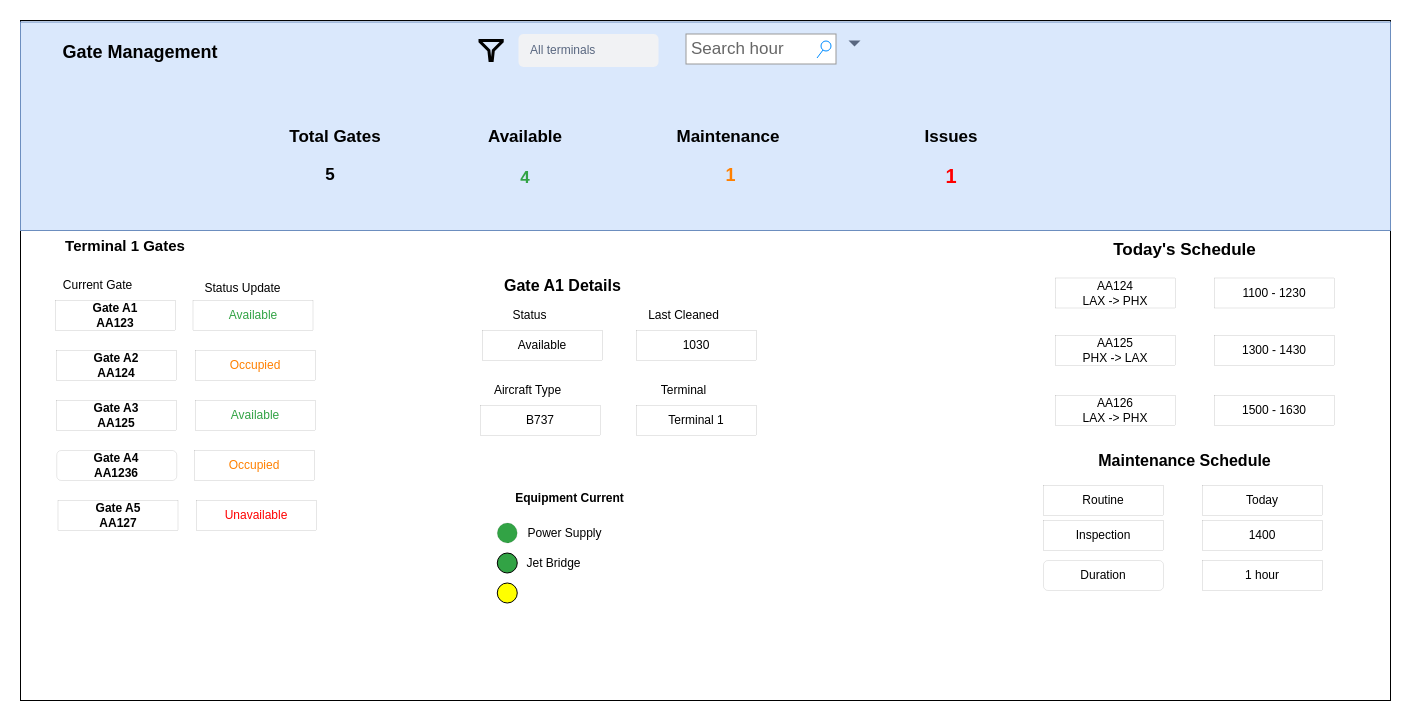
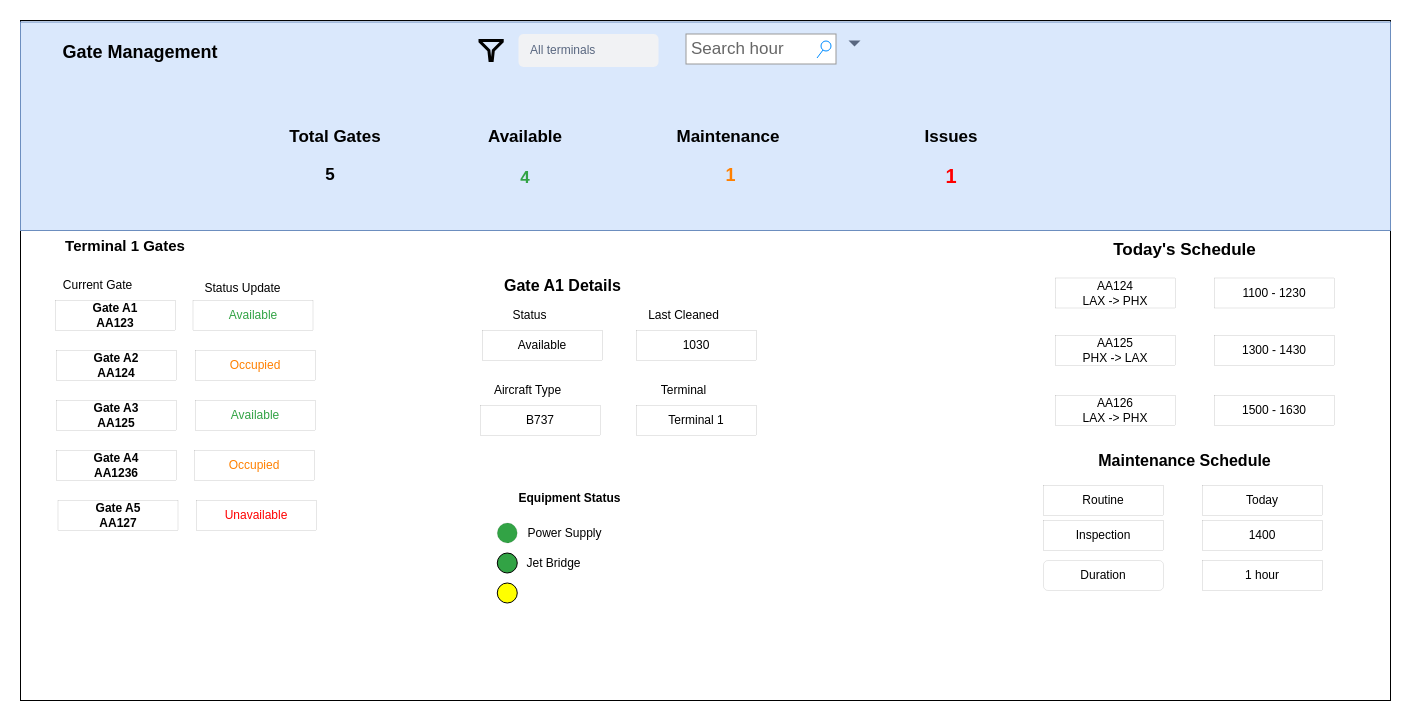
  <mxCell id="0" />
  <mxCell id="1" parent="0" />
  <mxCell id="2" value="" style="rounded=0;whiteSpace=wrap;html=1;" parent="1" vertex="1"><mxGeometry x="20" y="20" width="1370" height="680" as="geometry" /></mxCell>
  <mxCell id="3" value="&lt;font style=&quot;font-size: 18px; color: rgb(255, 255, 255);&quot;&gt;Gate Management&lt;/font&gt;" style="text;strokeColor=none;align=center;fillColor=none;html=1;verticalAlign=middle;whiteSpace=wrap;rounded=0;" parent="1" vertex="1"><mxGeometry x="1020" y="407.5" width="160" height="30" as="geometry" /></mxCell>
- <mxCell id="4" value="&lt;b&gt;Equipment Current&lt;br&gt;&lt;/b&gt;" style="text;strokeColor=none;align=center;fillColor=none;html=1;verticalAlign=middle;whiteSpace=wrap;rounded=0;" parent="1" vertex="1"><mxGeometry x="481.78" y="482.5" width="175" height="30" as="geometry" /></mxCell>
+ <mxCell id="4" value="&lt;b&gt;Equipment Status&lt;br&gt;&lt;/b&gt;" style="text;strokeColor=none;align=center;fillColor=none;html=1;verticalAlign=middle;whiteSpace=wrap;rounded=0;" parent="1" vertex="1"><mxGeometry x="481.78" y="482.5" width="175" height="30" as="geometry" /></mxCell>
  <mxCell id="5" value="&lt;div&gt;&lt;b&gt;Gate A1&lt;/b&gt;&lt;/div&gt;&lt;div&gt;&lt;b&gt;AA123&lt;br&gt;&lt;/b&gt;&lt;/div&gt;" style="rounded=0;whiteSpace=wrap;html=1;strokeWidth=0;" parent="1" vertex="1"><mxGeometry x="55" y="300" width="120" height="30" as="geometry" /></mxCell>
  <mxCell id="6" value="&lt;span style=&quot;color: rgb(50, 163, 69);&quot;&gt;Available&lt;/span&gt;" style="rounded=0;whiteSpace=wrap;html=1;strokeWidth=0;" parent="1" vertex="1"><mxGeometry x="192.5" y="300" width="120" height="30" as="geometry" /></mxCell>
  <mxCell id="7" value="Status Update" style="text;html=1;align=center;verticalAlign=middle;whiteSpace=wrap;rounded=0;" parent="1" vertex="1"><mxGeometry x="195" y="272.5" width="95" height="30" as="geometry" /></mxCell>
  <mxCell id="8" value="Current Gate" style="text;html=1;align=center;verticalAlign=middle;whiteSpace=wrap;rounded=0;" parent="1" vertex="1"><mxGeometry x="50" y="270" width="95" height="30" as="geometry" /></mxCell>
  <mxCell id="9" value="&lt;b&gt;&lt;font style=&quot;font-size: 16px;&quot;&gt;Gate A1 Details&lt;/font&gt;&lt;/b&gt;" style="text;html=1;align=left;verticalAlign=middle;whiteSpace=wrap;rounded=0;" parent="1" vertex="1"><mxGeometry x="501.72" y="270" width="138.28" height="30" as="geometry" /></mxCell>
  <mxCell id="10" value="&lt;font style=&quot;font-size: 15px;&quot;&gt;&lt;b&gt;Terminal 1 Gates&lt;br&gt;&lt;/b&gt;&lt;/font&gt;" style="text;strokeColor=none;align=center;fillColor=none;html=1;verticalAlign=middle;whiteSpace=wrap;rounded=0;" parent="1" vertex="1"><mxGeometry x="50" y="230" width="150" height="30" as="geometry" /></mxCell>
  <mxCell id="11" value="&lt;font style=&quot;font-size: 17px;&quot;&gt;&lt;b&gt;Today's Schedule&lt;br&gt;&lt;/b&gt;&lt;/font&gt;" style="text;strokeColor=none;align=center;fillColor=none;html=1;verticalAlign=middle;whiteSpace=wrap;rounded=0;" parent="1" vertex="1"><mxGeometry x="1055" y="235" width="259" height="30" as="geometry" /></mxCell>
  <mxCell id="12" value="&lt;div&gt;AA124&lt;/div&gt;&lt;div&gt;LAX -&amp;gt; PHX&lt;br&gt;&lt;/div&gt;" style="rounded=0;whiteSpace=wrap;html=1;strokeWidth=0;" parent="1" vertex="1"><mxGeometry x="1055" y="277.5" width="120" height="30" as="geometry" /></mxCell>
  <mxCell id="13" value="1100 - 1230" style="rounded=0;whiteSpace=wrap;html=1;strokeWidth=0;" parent="1" vertex="1"><mxGeometry x="1214" y="277.5" width="120" height="30" as="geometry" /></mxCell>
  <mxCell id="14" value="AA126&lt;br&gt;LAX -&amp;gt; PHX" style="rounded=0;whiteSpace=wrap;html=1;strokeWidth=0;" parent="1" vertex="1"><mxGeometry x="1055" y="395" width="120" height="30" as="geometry" /></mxCell>
  <mxCell id="15" value="&lt;div&gt;AA125&lt;/div&gt;&lt;div&gt;PHX -&amp;gt; LAX&lt;br&gt;&lt;/div&gt;" style="rounded=0;whiteSpace=wrap;html=1;strokeWidth=0;" parent="1" vertex="1"><mxGeometry x="1055" y="335" width="120" height="30" as="geometry" /></mxCell>
  <mxCell id="16" value="1300 - 1430" style="rounded=0;whiteSpace=wrap;html=1;strokeWidth=0;" parent="1" vertex="1"><mxGeometry x="1214" y="335" width="120" height="30" as="geometry" /></mxCell>
  <mxCell id="17" value="1500 - 1630" style="rounded=0;whiteSpace=wrap;html=1;strokeWidth=0;" parent="1" vertex="1"><mxGeometry x="1214" y="395" width="120" height="30" as="geometry" /></mxCell>
  <mxCell id="18" value="&lt;font style=&quot;font-size: 16px;&quot;&gt;&lt;b&gt;Maintenance Schedule&lt;br&gt;&lt;/b&gt;&lt;/font&gt;" style="text;strokeColor=none;align=center;fillColor=none;html=1;verticalAlign=middle;whiteSpace=wrap;rounded=0;" parent="1" vertex="1"><mxGeometry x="1055" y="445" width="259" height="30" as="geometry" /></mxCell>
  <mxCell id="19" value="" style="ellipse;whiteSpace=wrap;html=1;aspect=fixed;fillColor=#32A345;strokeWidth=0;" parent="1" vertex="1"><mxGeometry x="496.78" y="522.5" width="20" height="20" as="geometry" /></mxCell>
  <mxCell id="20" value="" style="ellipse;whiteSpace=wrap;html=1;aspect=fixed;fillColor=#32A345;" parent="1" vertex="1"><mxGeometry x="496.78" y="552.5" width="20" height="20" as="geometry" /></mxCell>
  <mxCell id="21" value="" style="ellipse;whiteSpace=wrap;html=1;aspect=fixed;fillColor=#FFFF00;" parent="1" vertex="1"><mxGeometry x="496.78" y="582.5" width="20" height="20" as="geometry" /></mxCell>
  <mxCell id="22" value="Power Supply" style="text;html=1;align=center;verticalAlign=middle;whiteSpace=wrap;rounded=0;" parent="1" vertex="1"><mxGeometry x="516.78" y="517.5" width="95" height="30" as="geometry" /></mxCell>
  <mxCell id="23" value="Jet Bridge" style="text;html=1;align=center;verticalAlign=middle;whiteSpace=wrap;rounded=0;" parent="1" vertex="1"><mxGeometry x="516.78" y="547.5" width="72.5" height="30" as="geometry" /></mxCell>
  <mxCell id="24" value="Routine" style="rounded=0;whiteSpace=wrap;html=1;strokeWidth=0;" parent="1" vertex="1"><mxGeometry x="1043" y="485" width="120" height="30" as="geometry" /></mxCell>
  <mxCell id="25" value="Today" style="rounded=0;whiteSpace=wrap;html=1;strokeWidth=0;" parent="1" vertex="1"><mxGeometry x="1202" y="485" width="120" height="30" as="geometry" /></mxCell>
  <mxCell id="26" value="Duration" style="whiteSpace=wrap;html=1;strokeWidth=0;rounded=1;" parent="1" vertex="1"><mxGeometry x="1043" y="560" width="120" height="30" as="geometry" /></mxCell>
  <mxCell id="27" value="Inspection" style="rounded=0;whiteSpace=wrap;html=1;strokeWidth=0;" parent="1" vertex="1"><mxGeometry x="1043" y="520" width="120" height="30" as="geometry" /></mxCell>
  <mxCell id="28" value="1400" style="rounded=0;whiteSpace=wrap;html=1;strokeWidth=0;" parent="1" vertex="1"><mxGeometry x="1202" y="520" width="120" height="30" as="geometry" /></mxCell>
  <mxCell id="29" value="1 hour" style="rounded=0;whiteSpace=wrap;html=1;strokeWidth=0;" parent="1" vertex="1"><mxGeometry x="1202" y="560" width="120" height="30" as="geometry" /></mxCell>
  <mxCell id="30" value="1030" style="rounded=0;whiteSpace=wrap;html=1;strokeWidth=0;" vertex="1" parent="1"><mxGeometry x="636.28" y="330" width="120" height="30" as="geometry" /></mxCell>
  <mxCell id="31" value="&lt;div&gt;&lt;b&gt;Gate A2&lt;/b&gt;&lt;/div&gt;&lt;div&gt;&lt;b&gt;AA124&lt;br&gt;&lt;/b&gt;&lt;/div&gt;" style="rounded=0;whiteSpace=wrap;html=1;strokeWidth=0;" vertex="1" parent="1"><mxGeometry x="56.25" y="350" width="120" height="30" as="geometry" /></mxCell>
  <mxCell id="32" value="&lt;span style=&quot;color: rgb(255, 128, 0);&quot;&gt;Occupied&lt;/span&gt;" style="rounded=0;whiteSpace=wrap;html=1;strokeWidth=0;" vertex="1" parent="1"><mxGeometry x="195" y="350" width="120" height="30" as="geometry" /></mxCell>
  <mxCell id="33" value="Available" style="rounded=0;whiteSpace=wrap;html=1;strokeWidth=0;" vertex="1" parent="1"><mxGeometry x="481.78" y="330" width="120" height="30" as="geometry" /></mxCell>
  <mxCell id="34" value="&lt;div&gt;&lt;b&gt;Gate A3&lt;/b&gt;&lt;/div&gt;&lt;div&gt;&lt;b&gt;AA125&lt;br&gt;&lt;/b&gt;&lt;/div&gt;" style="rounded=0;whiteSpace=wrap;html=1;strokeWidth=0;" vertex="1" parent="1"><mxGeometry x="56.25" y="400" width="120" height="30" as="geometry" /></mxCell>
  <mxCell id="35" value="&lt;span style=&quot;color: rgb(50, 163, 69);&quot;&gt;Available&lt;/span&gt;" style="rounded=0;whiteSpace=wrap;html=1;strokeWidth=0;" vertex="1" parent="1"><mxGeometry x="195" y="400" width="120" height="30" as="geometry" /></mxCell>
  <mxCell id="36" value="B737" style="rounded=0;whiteSpace=wrap;html=1;strokeWidth=0;" vertex="1" parent="1"><mxGeometry x="480" y="405" width="120" height="30" as="geometry" /></mxCell>
- <mxCell id="37" value="&lt;div&gt;&lt;b&gt;Gate A4&lt;/b&gt;&lt;/div&gt;&lt;div&gt;&lt;b&gt;AA1236&lt;/b&gt;&lt;/div&gt;" style="whiteSpace=wrap;html=1;strokeWidth=0;rounded=1;" vertex="1" parent="1"><mxGeometry x="56.25" y="450" width="120" height="30" as="geometry" /></mxCell>
+ <mxCell id="37" value="&lt;div&gt;&lt;b&gt;Gate A4&lt;/b&gt;&lt;/div&gt;&lt;div&gt;&lt;b&gt;AA1236&lt;/b&gt;&lt;/div&gt;" style="rounded=0;whiteSpace=wrap;html=1;strokeWidth=0;" vertex="1" parent="1"><mxGeometry x="56.25" y="450" width="120" height="30" as="geometry" /></mxCell>
  <mxCell id="38" value="&lt;span style=&quot;color: rgb(255, 128, 0);&quot;&gt;Occupied&lt;/span&gt;" style="rounded=0;whiteSpace=wrap;html=1;strokeWidth=0;" vertex="1" parent="1"><mxGeometry x="193.75" y="450" width="120" height="30" as="geometry" /></mxCell>
  <mxCell id="39" value="&lt;div&gt;&lt;b&gt;Gate A5&lt;/b&gt;&lt;/div&gt;&lt;div&gt;&lt;b&gt;AA127&lt;br&gt;&lt;/b&gt;&lt;/div&gt;" style="rounded=0;whiteSpace=wrap;html=1;strokeWidth=0;" vertex="1" parent="1"><mxGeometry x="57.5" y="500" width="120" height="30" as="geometry" /></mxCell>
  <mxCell id="40" value="&lt;span style=&quot;color: rgb(255, 0, 0);&quot;&gt;Unavailable&lt;/span&gt;" style="rounded=0;whiteSpace=wrap;html=1;strokeWidth=0;" vertex="1" parent="1"><mxGeometry x="196.25" y="500" width="120" height="30" as="geometry" /></mxCell>
  <mxCell id="41" value="Terminal 1" style="rounded=0;whiteSpace=wrap;html=1;strokeWidth=0;" vertex="1" parent="1"><mxGeometry x="636.28" y="405" width="120" height="30" as="geometry" /></mxCell>
  <mxCell id="42" value="" style="rounded=0;whiteSpace=wrap;html=1;fillColor=#dae8fc;strokeColor=#6c8ebf;" vertex="1" parent="1"><mxGeometry x="20" y="21.5" width="1370" height="208.5" as="geometry" /></mxCell>
  <mxCell id="43" value="&lt;font style=&quot;font-size: 18px;&quot;&gt;&lt;b&gt;Gate Management&lt;br&gt;&lt;/b&gt;&lt;/font&gt;" style="text;strokeColor=none;align=center;fillColor=none;html=1;verticalAlign=middle;whiteSpace=wrap;rounded=0;" parent="1" vertex="1"><mxGeometry x="40" y="36.5" width="200" height="30" as="geometry" /></mxCell>
  <mxCell id="44" value="&lt;b&gt;&lt;font style=&quot;font-size: 17px;&quot;&gt;Total Gates&lt;/font&gt;&lt;/b&gt;" style="text;strokeColor=none;align=center;fillColor=none;html=1;verticalAlign=middle;whiteSpace=wrap;rounded=0;" parent="1" vertex="1"><mxGeometry x="270" y="121.75" width="130" height="30" as="geometry" /></mxCell>
  <mxCell id="45" value="&lt;b&gt;&lt;font style=&quot;font-size: 17px;&quot;&gt;Maintenance&lt;/font&gt;&lt;/b&gt;" style="text;strokeColor=none;align=center;fillColor=none;html=1;verticalAlign=middle;whiteSpace=wrap;rounded=0;" parent="1" vertex="1"><mxGeometry x="658" y="121.75" width="140" height="30" as="geometry" /></mxCell>
  <mxCell id="46" value="&lt;b&gt;&lt;font style=&quot;font-size: 17px;&quot;&gt;Available&lt;/font&gt;&lt;/b&gt;" style="text;strokeColor=none;align=center;fillColor=none;html=1;verticalAlign=middle;whiteSpace=wrap;rounded=0;" parent="1" vertex="1"><mxGeometry x="470" y="121.75" width="110" height="30" as="geometry" /></mxCell>
  <mxCell id="47" value="&lt;b&gt;&lt;font style=&quot;font-size: 17px;&quot;&gt;Issues&lt;/font&gt;&lt;/b&gt;" style="text;strokeColor=none;align=center;fillColor=none;html=1;verticalAlign=middle;whiteSpace=wrap;rounded=0;" parent="1" vertex="1"><mxGeometry x="896" y="121.75" width="110" height="30" as="geometry" /></mxCell>
  <mxCell id="48" value="&lt;font style=&quot;font-size: 17px;&quot;&gt;&lt;b&gt;5&lt;/b&gt;&lt;/font&gt;" style="text;strokeColor=none;align=center;fillColor=none;html=1;verticalAlign=middle;whiteSpace=wrap;rounded=0;" parent="1" vertex="1"><mxGeometry x="300" y="160" width="60" height="30" as="geometry" /></mxCell>
  <mxCell id="49" value="&lt;font style=&quot;font-size: 17px; color: rgb(50, 163, 69);&quot;&gt;&lt;b&gt;4&lt;/b&gt;&lt;/font&gt;" style="text;strokeColor=none;align=center;fillColor=none;html=1;verticalAlign=middle;whiteSpace=wrap;rounded=0;" parent="1" vertex="1"><mxGeometry x="495" y="162.5" width="60" height="30" as="geometry" /></mxCell>
  <mxCell id="50" value="&lt;font style=&quot;font-size: 18px; color: rgb(255, 128, 0);&quot;&gt;&lt;b&gt;1&lt;/b&gt;&lt;/font&gt;" style="text;strokeColor=none;align=center;fillColor=none;html=1;verticalAlign=middle;whiteSpace=wrap;rounded=0;" parent="1" vertex="1"><mxGeometry x="689.5" y="160" width="81" height="30" as="geometry" /></mxCell>
  <mxCell id="51" value="&lt;font style=&quot;font-size: 20px; color: rgb(255, 0, 0);&quot;&gt;&lt;b&gt;1&lt;/b&gt;&lt;/font&gt;" style="text;strokeColor=none;align=center;fillColor=none;html=1;verticalAlign=middle;whiteSpace=wrap;rounded=0;" parent="1" vertex="1"><mxGeometry x="909" y="160" width="84" height="30" as="geometry" /></mxCell>
  <mxCell id="52" value="" style="sketch=0;aspect=fixed;pointerEvents=1;shadow=0;dashed=0;html=1;strokeColor=default;labelPosition=center;verticalLabelPosition=bottom;verticalAlign=top;align=center;fillColor=none;shape=mxgraph.mscae.enterprise.filter;strokeWidth=3;" vertex="1" parent="1"><mxGeometry x="479.5" y="40" width="22.22" height="20" as="geometry" /></mxCell>
  <mxCell id="53" value="All terminals" style="rounded=1;fillColor=#F1F2F4;strokeColor=none;html=1;whiteSpace=wrap;fontColor=#596780;align=left;fontSize=12;spacingLeft=10;sketch=0;" vertex="1" parent="1"><mxGeometry x="518" y="33.5" width="140" height="33" as="geometry" /></mxCell>
  <mxCell id="54" value="" style="shape=triangle;direction=south;fillColor=#596780;strokeColor=none;html=1;sketch=0;" vertex="1" parent="53"><mxGeometry x="1" y="0.5" width="12" height="6" relative="1" as="geometry"><mxPoint x="190" y="-10" as="offset" /></mxGeometry></mxCell>
  <mxCell id="55" value="Search hour" style="strokeWidth=1;shadow=0;dashed=0;align=center;html=1;shape=mxgraph.mockup.forms.searchBox;strokeColor=#999999;mainText=;strokeColor2=#008cff;fontColor=#666666;fontSize=17;align=left;spacingLeft=3;whiteSpace=wrap;" vertex="1" parent="1"><mxGeometry x="685.5" y="33.5" width="150" height="30" as="geometry" /></mxCell>
  <mxCell id="56" value="Status" style="text;html=1;align=center;verticalAlign=middle;whiteSpace=wrap;rounded=0;" vertex="1" parent="1"><mxGeometry x="481.78" y="300" width="95" height="30" as="geometry" /></mxCell>
  <mxCell id="57" value="Last Cleaned" style="text;html=1;align=center;verticalAlign=middle;whiteSpace=wrap;rounded=0;" vertex="1" parent="1"><mxGeometry x="635.78" y="300" width="95" height="30" as="geometry" /></mxCell>
  <mxCell id="58" value="Terminal" style="text;html=1;align=center;verticalAlign=middle;whiteSpace=wrap;rounded=0;" vertex="1" parent="1"><mxGeometry x="635.78" y="375" width="95" height="30" as="geometry" /></mxCell>
  <mxCell id="59" value="Aircraft Type" style="text;html=1;align=center;verticalAlign=middle;whiteSpace=wrap;rounded=0;" vertex="1" parent="1"><mxGeometry x="480" y="375" width="95" height="30" as="geometry" /></mxCell>
